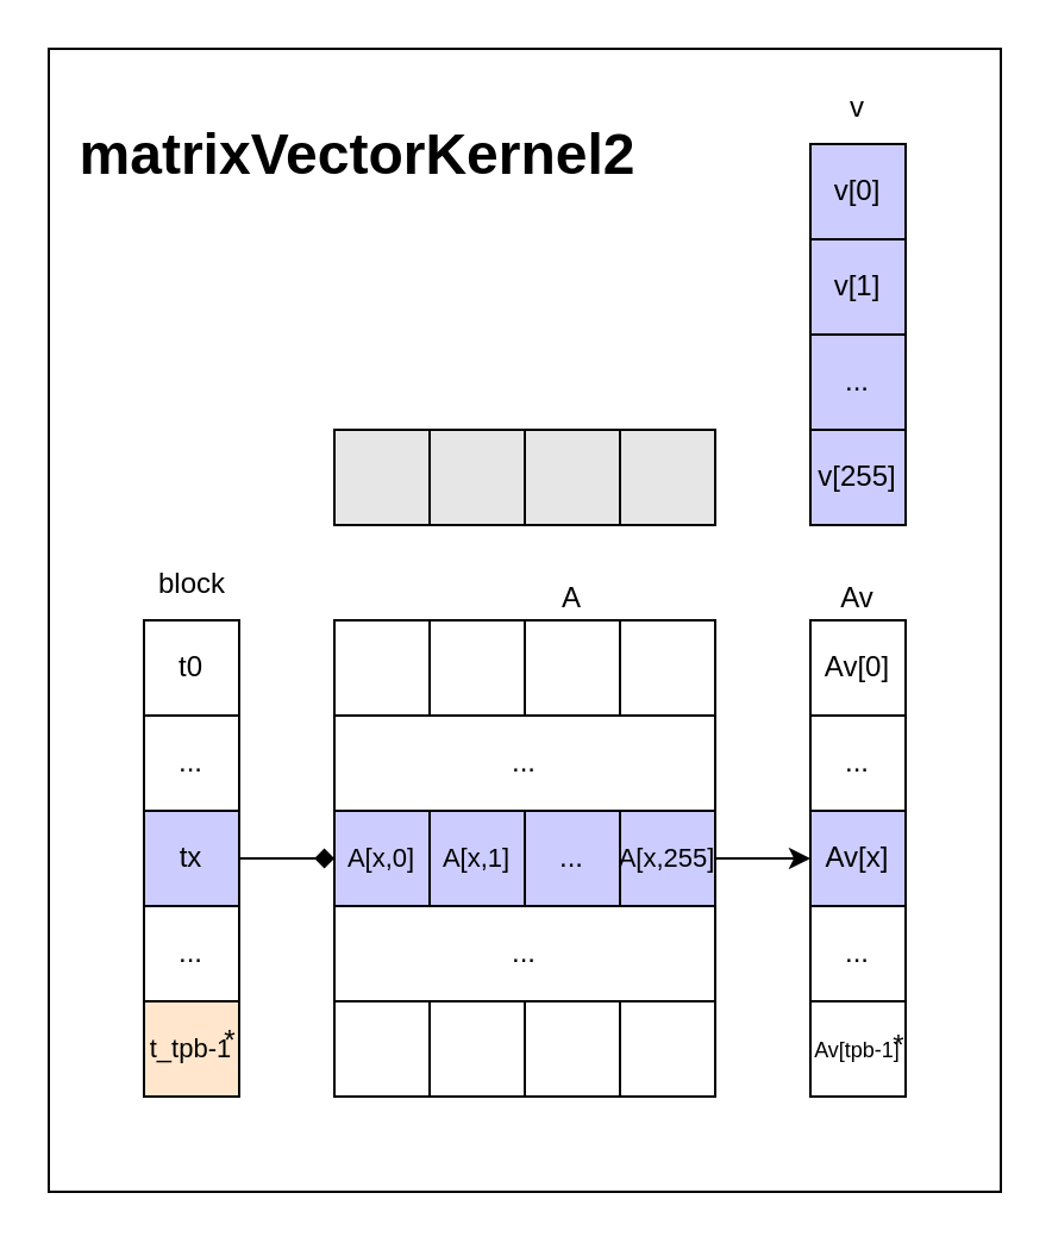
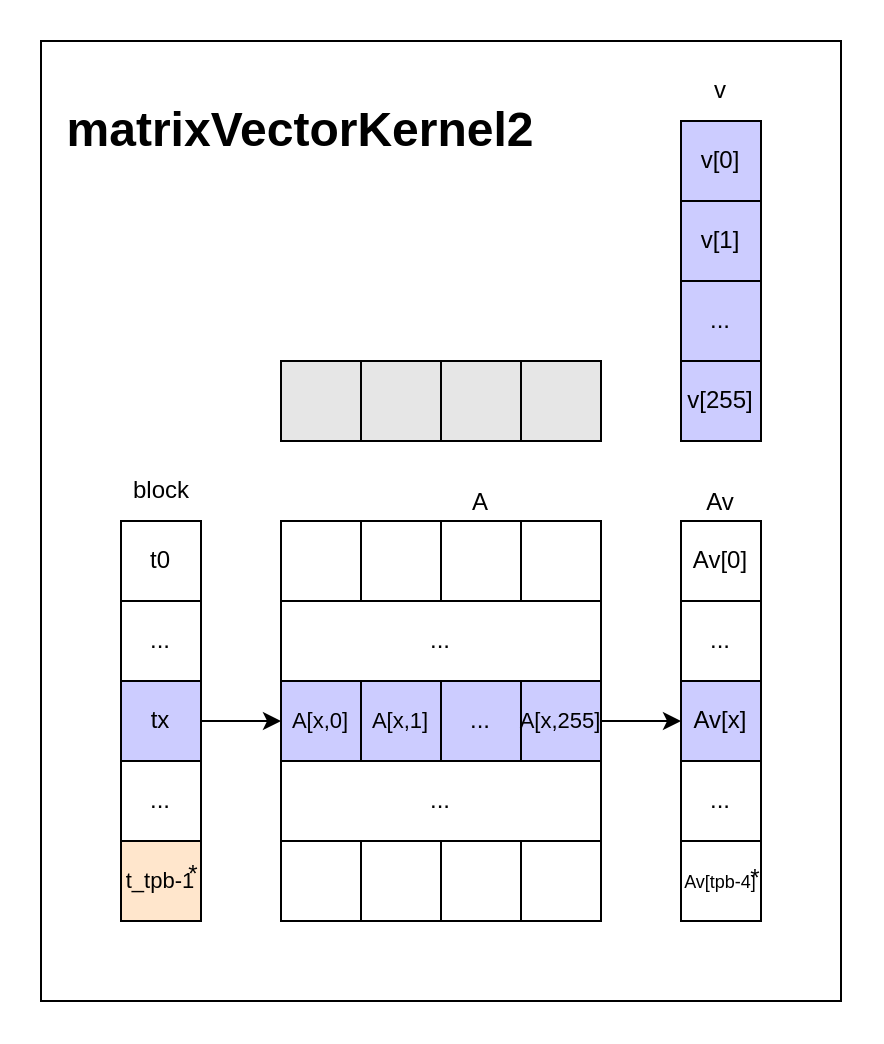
  <mxCell id="0" />
  <mxCell id="1" parent="0" />
  <mxCell id="2" value="" style="rounded=0;whiteSpace=wrap;html=1;" vertex="1" parent="1"><mxGeometry x="20" y="20" width="400" height="480" as="geometry" /></mxCell>
  <mxCell id="3" value="&lt;font style=&quot;font-size: 11px;&quot;&gt;A[x,0]&lt;/font&gt;" style="rounded=0;whiteSpace=wrap;html=1;fillColor=#CCCCFF;" vertex="1" parent="1"><mxGeometry x="140" y="340" width="40" height="40" as="geometry" /></mxCell>
  <mxCell id="4" value="" style="rounded=0;whiteSpace=wrap;html=1;" vertex="1" parent="1"><mxGeometry x="140" y="260" width="40" height="40" as="geometry" /></mxCell>
  <mxCell id="5" value="" style="rounded=0;whiteSpace=wrap;html=1;" vertex="1" parent="1"><mxGeometry x="180" width="40" height="40" as="geometry" y="300" /></mxCell>
  <mxCell id="6" value="&lt;font style=&quot;font-size: 11px;&quot;&gt;A[x,1]&lt;/font&gt;" style="rounded=0;whiteSpace=wrap;html=1;fillColor=#CCCCFF;" vertex="1" parent="1"><mxGeometry x="180" y="340" width="40" height="40" as="geometry" /></mxCell>
  <mxCell id="7" value="" style="rounded=0;whiteSpace=wrap;html=1;" vertex="1" parent="1"><mxGeometry x="180" y="260" width="40" height="40" as="geometry" /></mxCell>
  <mxCell id="8" value="..." style="rounded=0;whiteSpace=wrap;html=1;" vertex="1" parent="1"><mxGeometry x="140" width="160" height="40" as="geometry" y="300" /></mxCell>
  <mxCell id="9" value="..." style="rounded=0;whiteSpace=wrap;html=1;" vertex="1" parent="1"><mxGeometry x="140" y="380" width="160" height="40" as="geometry" /></mxCell>
  <mxCell id="10" value="..." style="rounded=0;whiteSpace=wrap;html=1;fillColor=#CCCCFF;" vertex="1" parent="1"><mxGeometry x="220" y="340" width="40" height="40" as="geometry" /></mxCell>
  <mxCell id="11" value="" style="rounded=0;whiteSpace=wrap;html=1;" vertex="1" parent="1"><mxGeometry x="220" y="260" width="40" height="40" as="geometry" /></mxCell>
  <mxCell id="12" style="edgeStyle=orthogonalEdgeStyle;rounded=0;orthogonalLoop=1;jettySize=auto;html=1;" edge="1" parent="1" source="13" target="31"><mxGeometry relative="1" as="geometry" /></mxCell>
  <mxCell id="13" value="&lt;font style=&quot;font-size: 11px;&quot;&gt;A[x,255]&lt;/font&gt;" style="rounded=0;whiteSpace=wrap;html=1;fillColor=#CCCCFF;" vertex="1" parent="1"><mxGeometry x="260" y="340" width="40" height="40" as="geometry" /></mxCell>
  <mxCell id="14" value="" style="rounded=0;whiteSpace=wrap;html=1;" vertex="1" parent="1"><mxGeometry x="260" y="260" width="40" height="40" as="geometry" /></mxCell>
  <mxCell id="15" value="" style="rounded=0;whiteSpace=wrap;html=1;" vertex="1" parent="1"><mxGeometry x="60" y="260" width="40" height="160" as="geometry" /></mxCell>
  <mxCell id="16" value="t0" style="rounded=0;whiteSpace=wrap;html=1;" vertex="1" parent="1"><mxGeometry x="60" y="260" width="40" height="40" as="geometry" /></mxCell>
  <mxCell id="17" value="&lt;font style=&quot;font-size: 11px;&quot;&gt;t_tpb-1&lt;/font&gt;" style="rounded=0;whiteSpace=wrap;html=1;fillColor=#ffe6cc;" vertex="1" parent="1"><mxGeometry x="60" y="420" width="40" height="40" as="geometry" /></mxCell>
- <mxCell id="18" style="edgeStyle=orthogonalEdgeStyle;rounded=0;orthogonalLoop=1;jettySize=auto;html=1;entryX=0;entryY=0.5;entryDx=0;entryDy=0;endArrow=diamond;" edge="1" parent="1" source="19" target="3"><mxGeometry relative="1" as="geometry" /></mxCell>
+ <mxCell id="18" style="edgeStyle=orthogonalEdgeStyle;rounded=0;orthogonalLoop=1;jettySize=auto;html=1;entryX=0;entryY=0.5;entryDx=0;entryDy=0;" edge="1" parent="1" source="19" target="3"><mxGeometry relative="1" as="geometry" /></mxCell>
  <mxCell id="19" value="tx" style="rounded=0;whiteSpace=wrap;html=1;fillColor=#CCCCFF;" vertex="1" parent="1"><mxGeometry x="60" y="340" width="40" height="40" as="geometry" /></mxCell>
  <mxCell id="20" value="..." style="rounded=0;whiteSpace=wrap;html=1;" vertex="1" parent="1"><mxGeometry x="60" y="380" width="40" height="40" as="geometry" /></mxCell>
  <mxCell id="21" value="block" style="text;html=1;align=center;verticalAlign=middle;resizable=0;points=[];autosize=1;strokeColor=none;fillColor=none;" vertex="1" parent="1"><mxGeometry x="55" y="230" width="50" height="30" as="geometry" /></mxCell>
  <mxCell id="22" value="v[255]" style="rounded=0;whiteSpace=wrap;html=1;fillColor=#ccccff;" vertex="1" parent="1"><mxGeometry x="340" y="180" width="40" height="40" as="geometry" /></mxCell>
  <mxCell id="23" value="..." style="rounded=0;whiteSpace=wrap;html=1;fillColor=#ccccff;" vertex="1" parent="1"><mxGeometry x="340" y="140" width="40" height="40" as="geometry" /></mxCell>
  <mxCell id="24" value="v[1]" style="rounded=0;whiteSpace=wrap;html=1;fillColor=#ccccff;" vertex="1" parent="1"><mxGeometry x="340" y="100" width="40" height="40" as="geometry" /></mxCell>
  <mxCell id="25" value="v[0]" style="rounded=0;whiteSpace=wrap;html=1;fillColor=#ccccff;" vertex="1" parent="1"><mxGeometry x="340" y="60" width="40" height="40" as="geometry" /></mxCell>
  <mxCell id="26" value="" style="rounded=0;whiteSpace=wrap;html=1;" vertex="1" parent="1"><mxGeometry x="180" y="420" width="40" height="40" as="geometry" /></mxCell>
  <mxCell id="27" value="" style="rounded=0;whiteSpace=wrap;html=1;" vertex="1" parent="1"><mxGeometry x="140" y="420" width="40" height="40" as="geometry" /></mxCell>
  <mxCell id="28" value="" style="rounded=0;whiteSpace=wrap;html=1;" vertex="1" parent="1"><mxGeometry x="260" y="420" width="40" height="40" as="geometry" /></mxCell>
  <mxCell id="29" value="" style="rounded=0;whiteSpace=wrap;html=1;" vertex="1" parent="1"><mxGeometry x="220" y="420" width="40" height="40" as="geometry" /></mxCell>
  <mxCell id="30" value="..." style="rounded=0;whiteSpace=wrap;html=1;" vertex="1" parent="1"><mxGeometry x="60" width="40" height="40" as="geometry" y="300" /></mxCell>
  <mxCell id="31" value="Av[x]" style="rounded=0;whiteSpace=wrap;html=1;fillColor=#CCCCFF;" vertex="1" parent="1"><mxGeometry x="340" y="340" width="40" height="40" as="geometry" /></mxCell>
  <mxCell id="32" value="..." style="rounded=0;whiteSpace=wrap;html=1;" vertex="1" parent="1"><mxGeometry x="340" width="40" height="40" as="geometry" y="300" /></mxCell>
  <mxCell id="33" value="Av[0]" style="rounded=0;whiteSpace=wrap;html=1;" vertex="1" parent="1"><mxGeometry x="340" y="260" width="40" height="40" as="geometry" /></mxCell>
  <mxCell id="34" value="..." style="rounded=0;whiteSpace=wrap;html=1;" vertex="1" parent="1"><mxGeometry x="340" y="380" width="40" height="40" as="geometry" /></mxCell>
- <mxCell id="35" value="&lt;font style=&quot;font-size: 9px;&quot;&gt;Av[tpb-1]&lt;/font&gt;" style="rounded=0;whiteSpace=wrap;html=1;" vertex="1" parent="1"><mxGeometry x="340" y="420" width="40" height="40" as="geometry" /></mxCell>
+ <mxCell id="35" value="&lt;font style=&quot;font-size: 9px;&quot;&gt;Av[tpb-4]&lt;/font&gt;" style="rounded=0;whiteSpace=wrap;html=1;" vertex="1" parent="1"><mxGeometry x="340" y="420" width="40" height="40" as="geometry" /></mxCell>
  <mxCell id="36" value="*" style="text;html=1;align=center;verticalAlign=middle;resizable=0;points=[];autosize=1;strokeColor=none;fillColor=none;" vertex="1" parent="1"><mxGeometry x="81" y="422" width="30" height="30" as="geometry" /></mxCell>
  <mxCell id="37" value="*" style="text;html=1;align=center;verticalAlign=middle;resizable=0;points=[];autosize=1;strokeColor=none;fillColor=none;" vertex="1" parent="1"><mxGeometry x="362" y="424" width="30" height="30" as="geometry" /></mxCell>
  <mxCell id="38" value="A" style="text;html=1;strokeColor=none;fillColor=none;align=center;verticalAlign=middle;whiteSpace=wrap;rounded=0;" vertex="1" parent="1"><mxGeometry x="210" y="236" width="60" height="30" as="geometry" /></mxCell>
  <mxCell id="39" value="v" style="text;html=1;strokeColor=none;fillColor=none;align=center;verticalAlign=middle;whiteSpace=wrap;rounded=0;" vertex="1" parent="1"><mxGeometry x="330" y="30" width="60" height="30" as="geometry" /></mxCell>
  <mxCell id="40" value="Av" style="text;html=1;strokeColor=none;fillColor=none;align=center;verticalAlign=middle;whiteSpace=wrap;rounded=0;" vertex="1" parent="1"><mxGeometry x="330" y="236" width="60" height="30" as="geometry" /></mxCell>
  <mxCell id="41" value="&lt;h1&gt;matrixVectorKernel2&lt;/h1&gt;" style="text;html=1;strokeColor=none;fillColor=none;align=center;verticalAlign=middle;whiteSpace=wrap;rounded=0;" vertex="1" parent="1"><mxGeometry x="70" y="50" width="160" height="30" as="geometry" /></mxCell>
  <mxCell id="42" value="" style="rounded=0;whiteSpace=wrap;html=1;fillColor=#E6E6E6;" vertex="1" parent="1"><mxGeometry x="140" y="180" width="40" height="40" as="geometry" /></mxCell>
  <mxCell id="43" value="" style="rounded=0;whiteSpace=wrap;html=1;fillColor=#E6E6E6;" vertex="1" parent="1"><mxGeometry x="180" y="180" width="40" height="40" as="geometry" /></mxCell>
  <mxCell id="44" value="" style="rounded=0;whiteSpace=wrap;html=1;fillColor=#E6E6E6;" vertex="1" parent="1"><mxGeometry x="220" y="180" width="40" height="40" as="geometry" /></mxCell>
  <mxCell id="45" value="" style="rounded=0;whiteSpace=wrap;html=1;fillColor=#E6E6E6;" vertex="1" parent="1"><mxGeometry x="260" y="180" width="40" height="40" as="geometry" /></mxCell>
